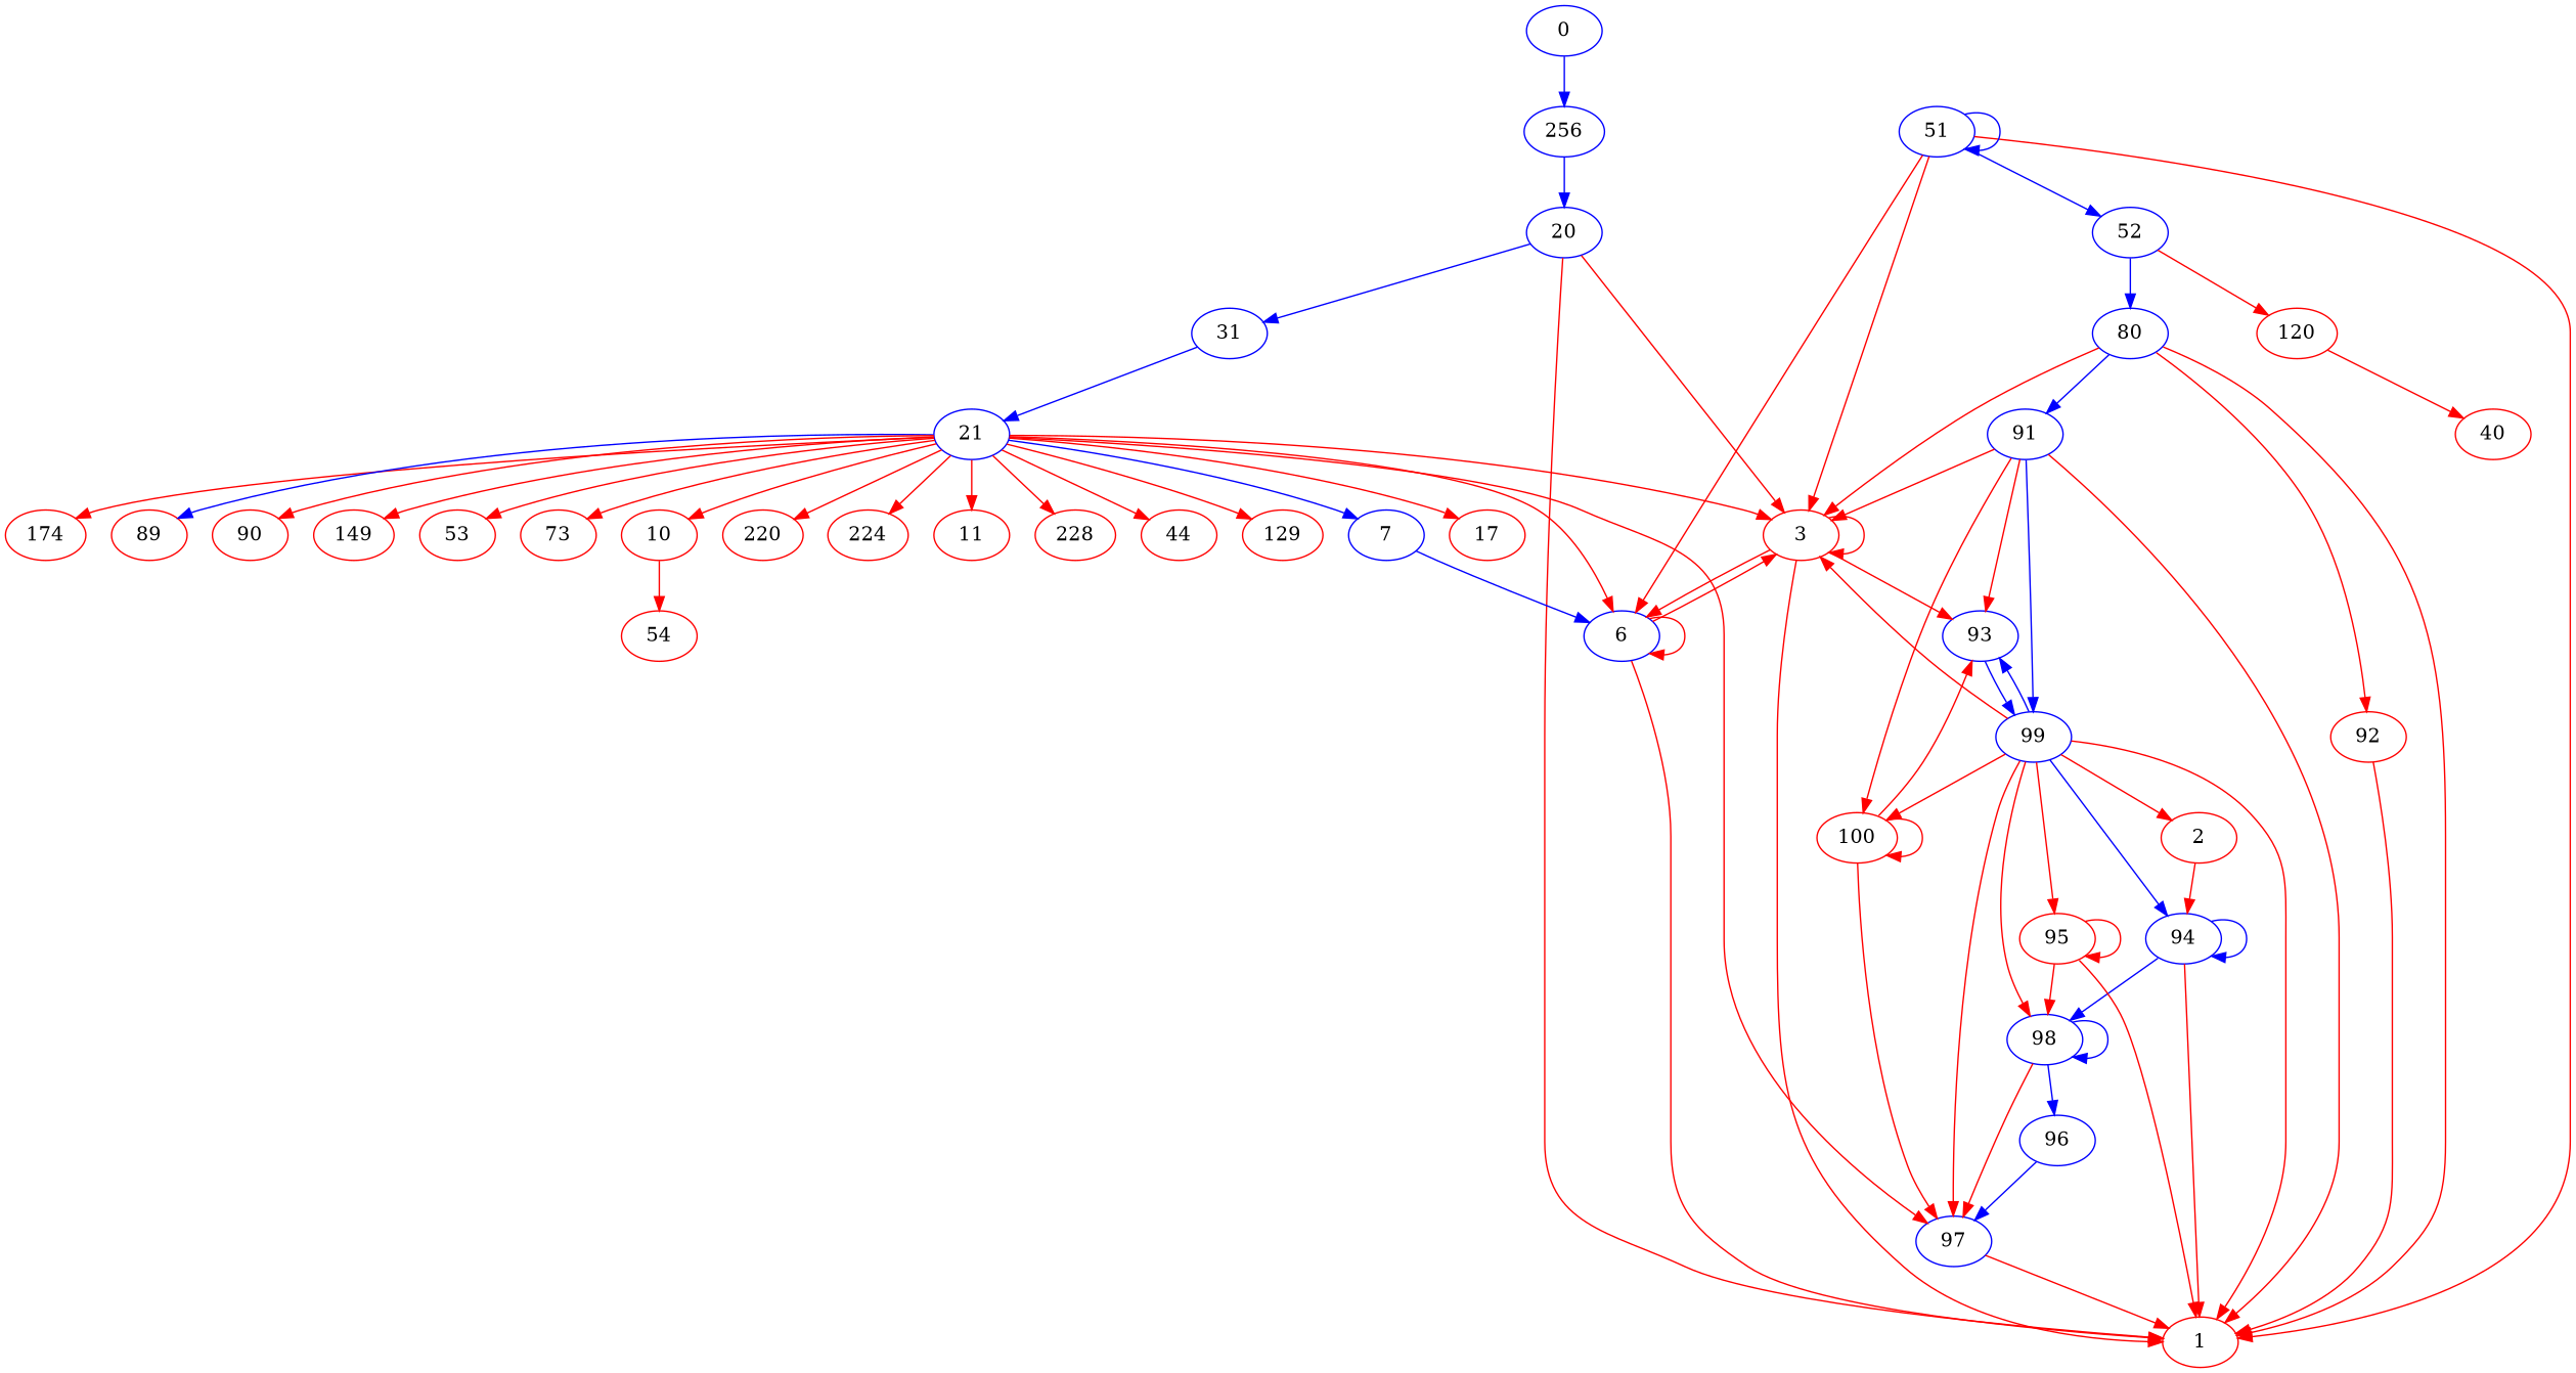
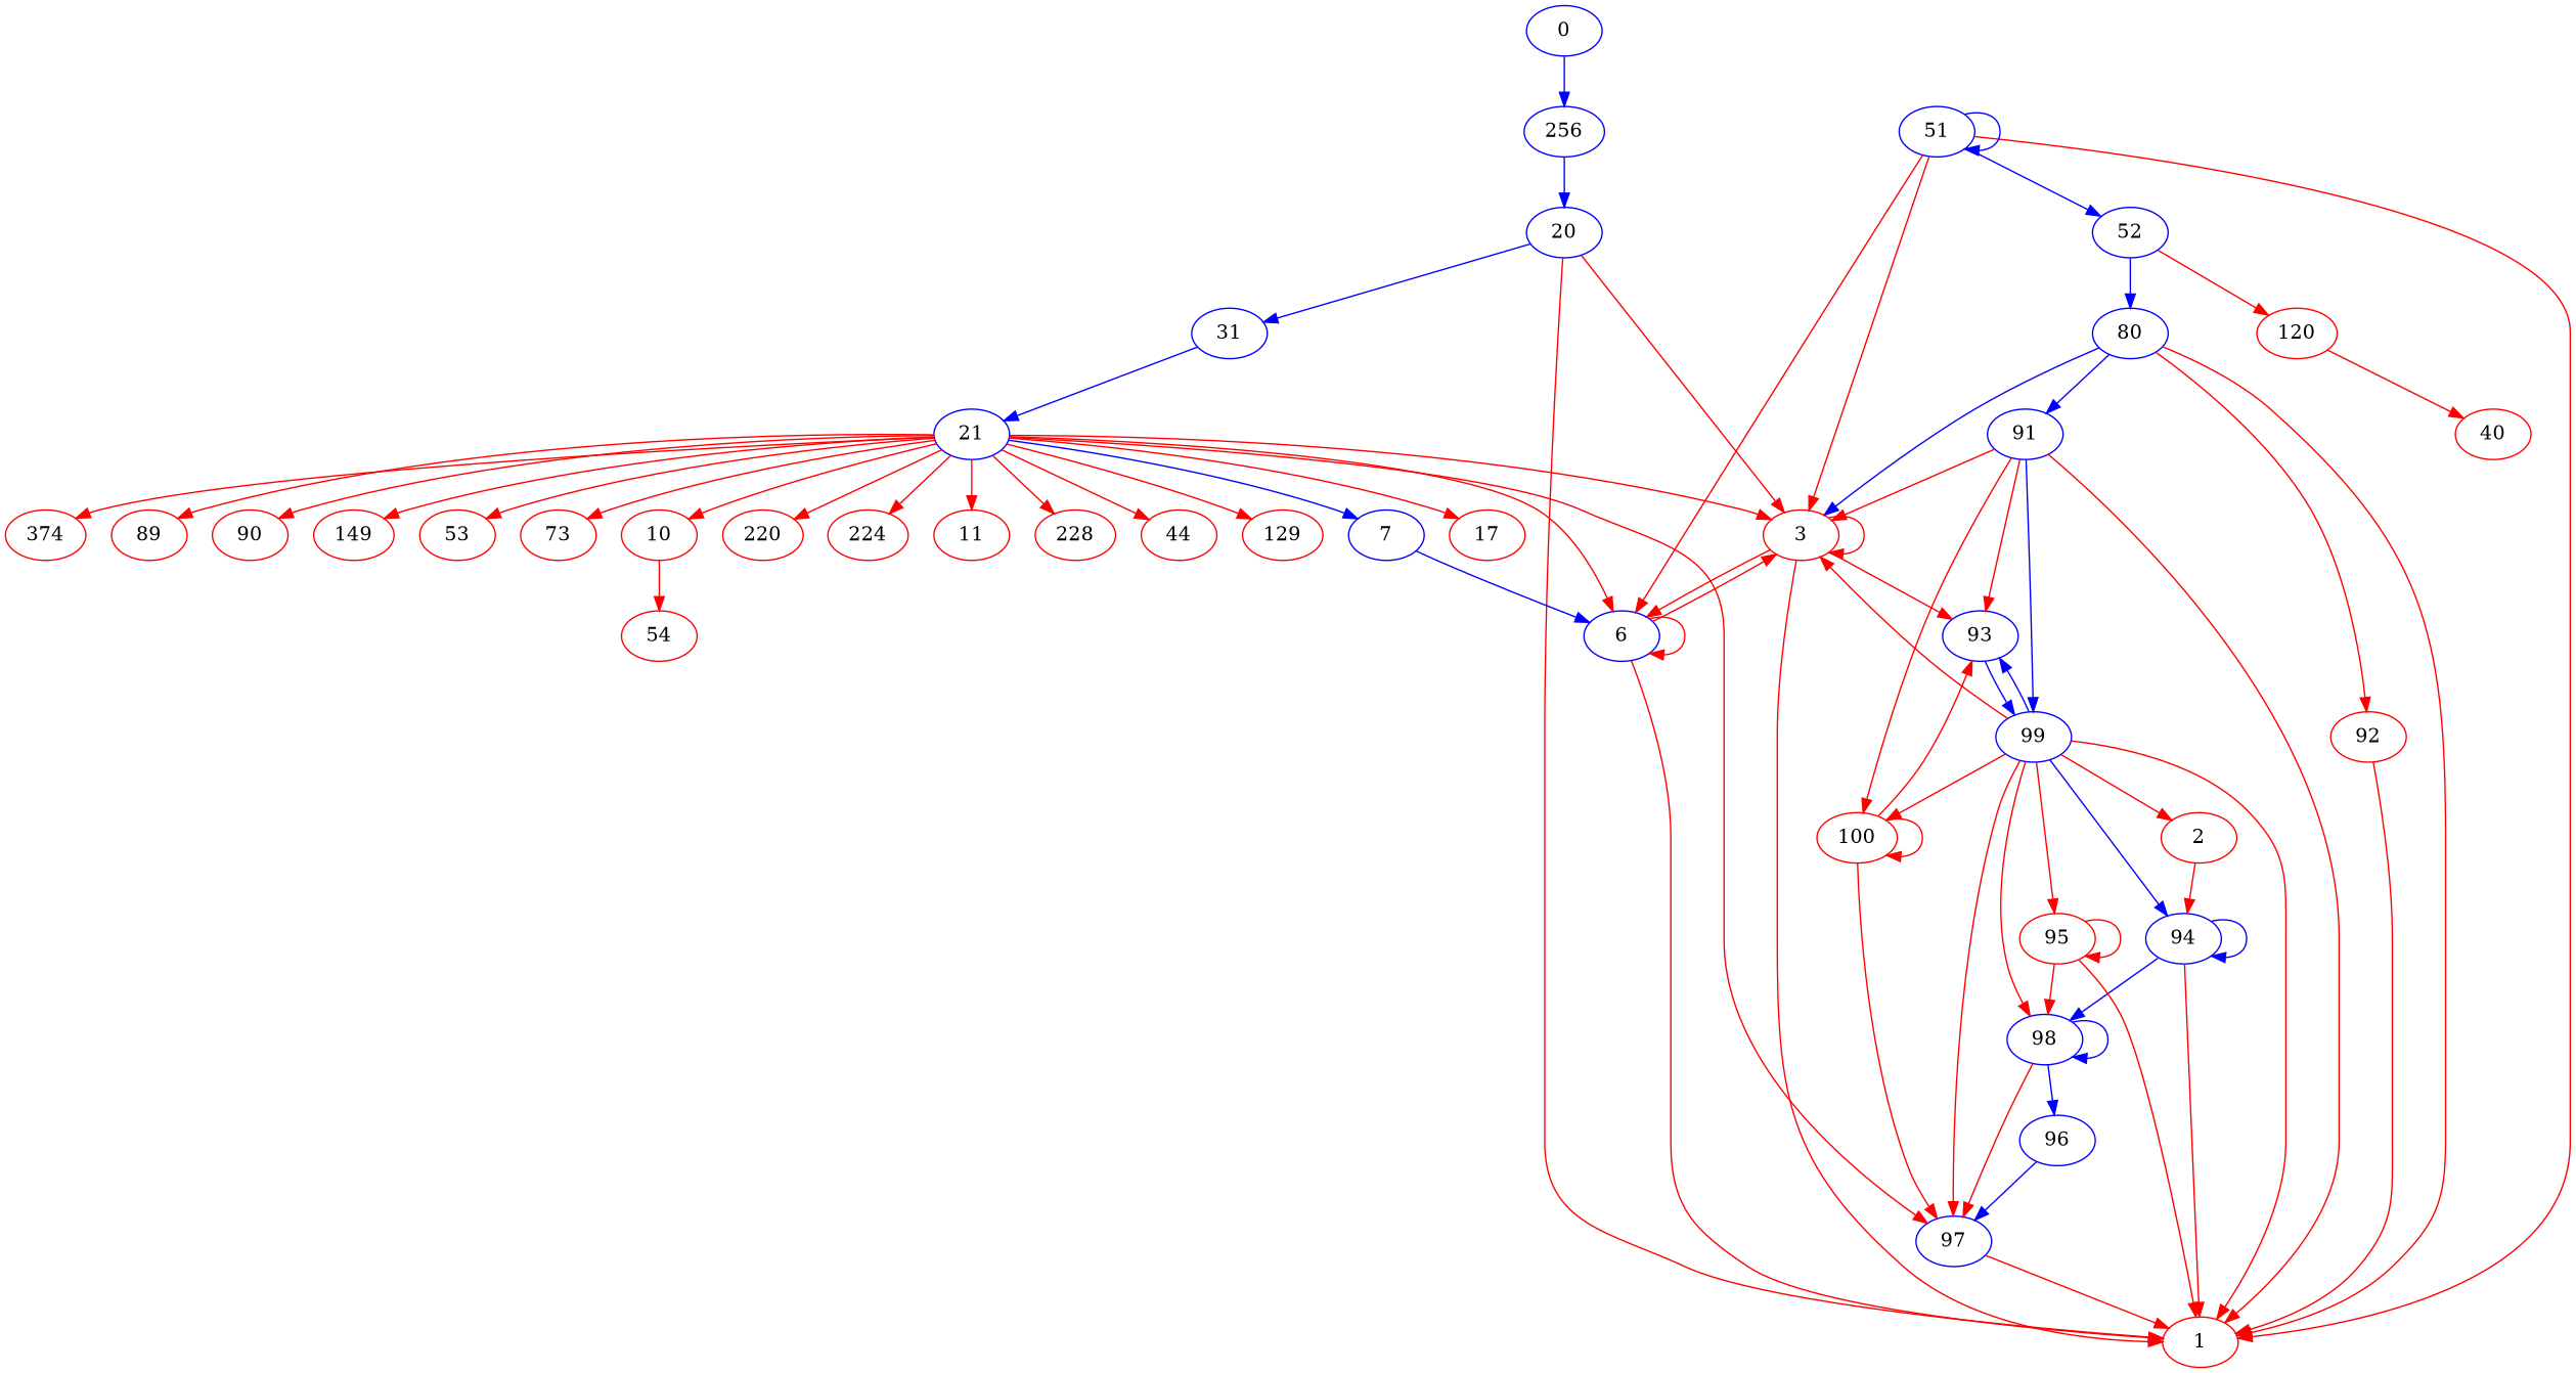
  digraph {
    node [color=red]
    edge [color=red]
    0 [color=blue]
    256 [color=blue]
    20 [color=blue]
    31 [color=blue]
    3
    1
    21 [color=blue]
    6 [color=blue]
    93 [color=blue]
    7 [color=blue]
    97 [color=blue]
    10
    17
-   174
+   174 [label=374]
    89
    90
    n17 [label=149]
    53
    73
    220
    224
    11
    228
    44
    129
    99 [color=blue]
    54
    51 [color=blue]
    52 [color=blue]
    80 [color=blue]
    120
    91 [color=blue]
    92
    40
    100
    94 [color=blue]
    98 [color=blue]
    95
    2
    96 [color=blue]
    0 -> 256 [color=blue]
    256 -> 20 [color=blue]
    20 -> 31 [color=blue]
    20 -> 3
    20 -> 1
    31 -> 21 [color=blue]
    3 -> 3
    3 -> 1
    3 -> 6
    3 -> 93
    21 -> 3
    21 -> 6
    21 -> 7 [color=blue]
    21 -> 97
    21 -> 10
    21 -> 17
    21 -> 174
-   21 -> 89 [color=blue]
+   21 -> 89
    21 -> 90
    21 -> n17
    21 -> 53
    21 -> 73
    21 -> 220
    21 -> 224
    21 -> 11
    21 -> 228
    21 -> 44
    21 -> 129
    6 -> 3
    6 -> 1
    6 -> 6
    93 -> 99 [color=blue]
    7 -> 6 [color=blue]
    97 -> 1
    10 -> 54
    99 -> 3
    99 -> 1
    99 -> 93 [color=blue]
    99 -> 97
    99 -> 100
    99 -> 94 [color=blue]
    99 -> 98
    99 -> 95
    99 -> 2
    51 -> 3
    51 -> 1
    51 -> 6
    51 -> 51 [color=blue]
    51 -> 52 [color=blue]
    52 -> 80 [color=blue]
    52 -> 120
-   80 -> 3
+   80 -> 3 [color=blue]
    80 -> 1
    80 -> 91 [color=blue]
    80 -> 92
    120 -> 40
    91 -> 3
    91 -> 1
    91 -> 93
    91 -> 99 [color=blue]
    91 -> 100
    92 -> 1
    100 -> 93
    100 -> 97
    100 -> 100
    94 -> 1
    94 -> 94 [color=blue]
    94 -> 98 [color=blue]
    98 -> 97
    98 -> 98 [color=blue]
    98 -> 96 [color=blue]
    95 -> 1
    95 -> 98
    95 -> 95
    2 -> 94
    96 -> 97 [color=blue]
  }
